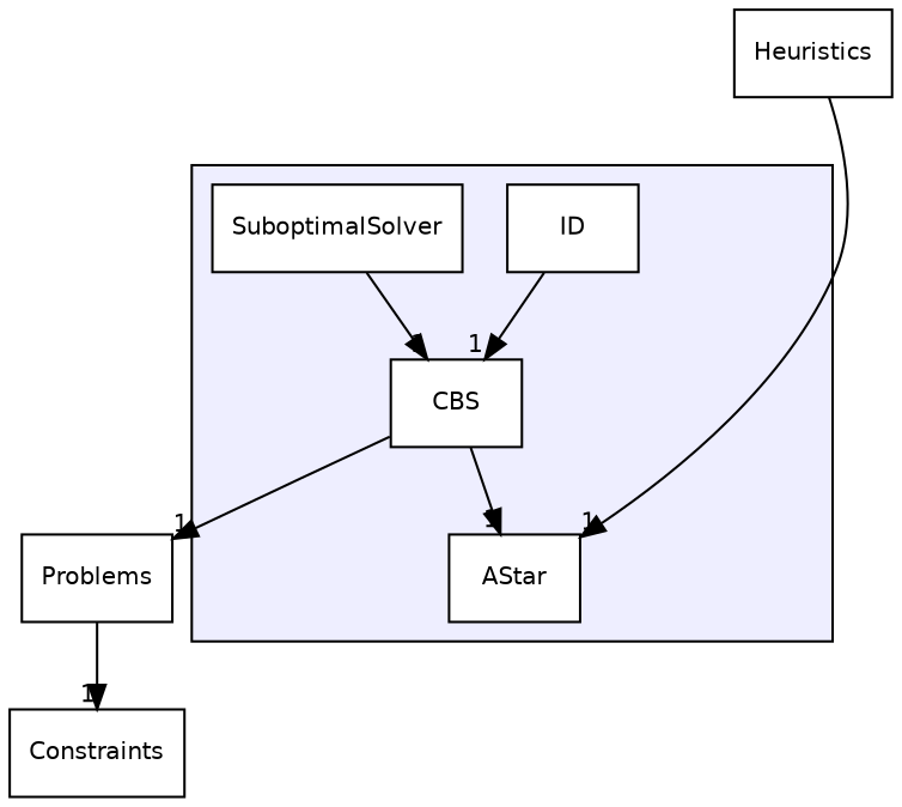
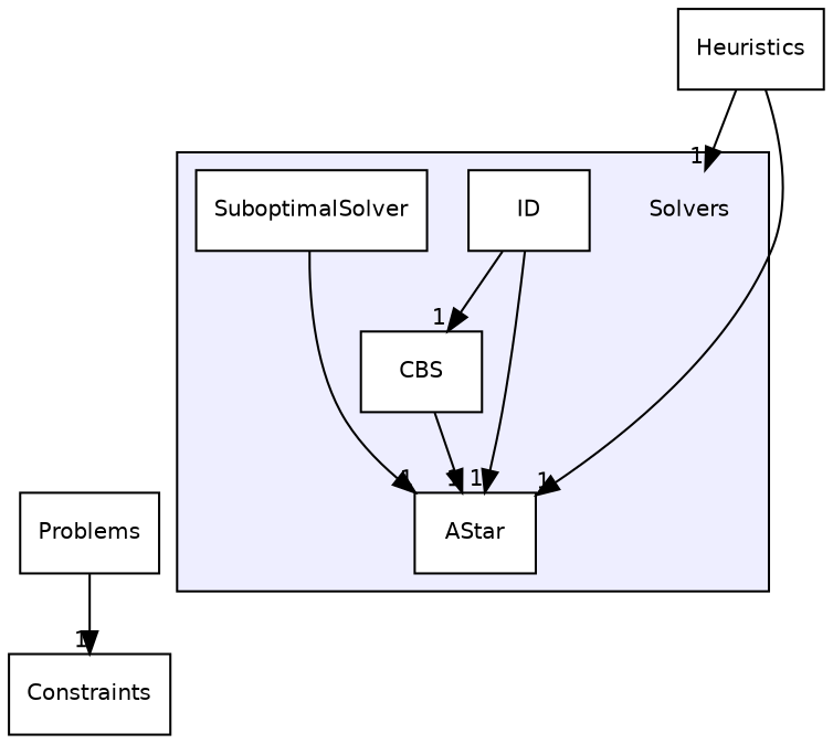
  digraph {
    compound=true
    node [fontname=Helvetica fontsize=10 shape=box]
    edge [headlabel=1 labeldistance=1.5 labelfontname=Helvetica labelfontsize=10]
+   n1 [label=Solvers shape=plaintext]
    n2 [fillcolor=white label=AStar style=filled]
    n3 [fillcolor=white label=CBS style=filled]
    n4 [fillcolor=white label=ID style=filled]
    n5 [fillcolor=white label=SuboptimalSolver style=filled]
    n6 [label=Problems]
    n7 [label=Heuristics]
    n8 [label=Constraints]
    subgraph cluster_1 {
      bgcolor="#eeeeff"
      pencolor=black
+     n1
      n2
      n3
      n4
      n5
    }
    n3 -> n2
-   n3 -> n6
+   n4 -> n2
    n4 -> n3
-   n5 -> n3
+   n5 -> n2
    n6 -> n8
+   n7 -> n1
    n7 -> n2
  }
